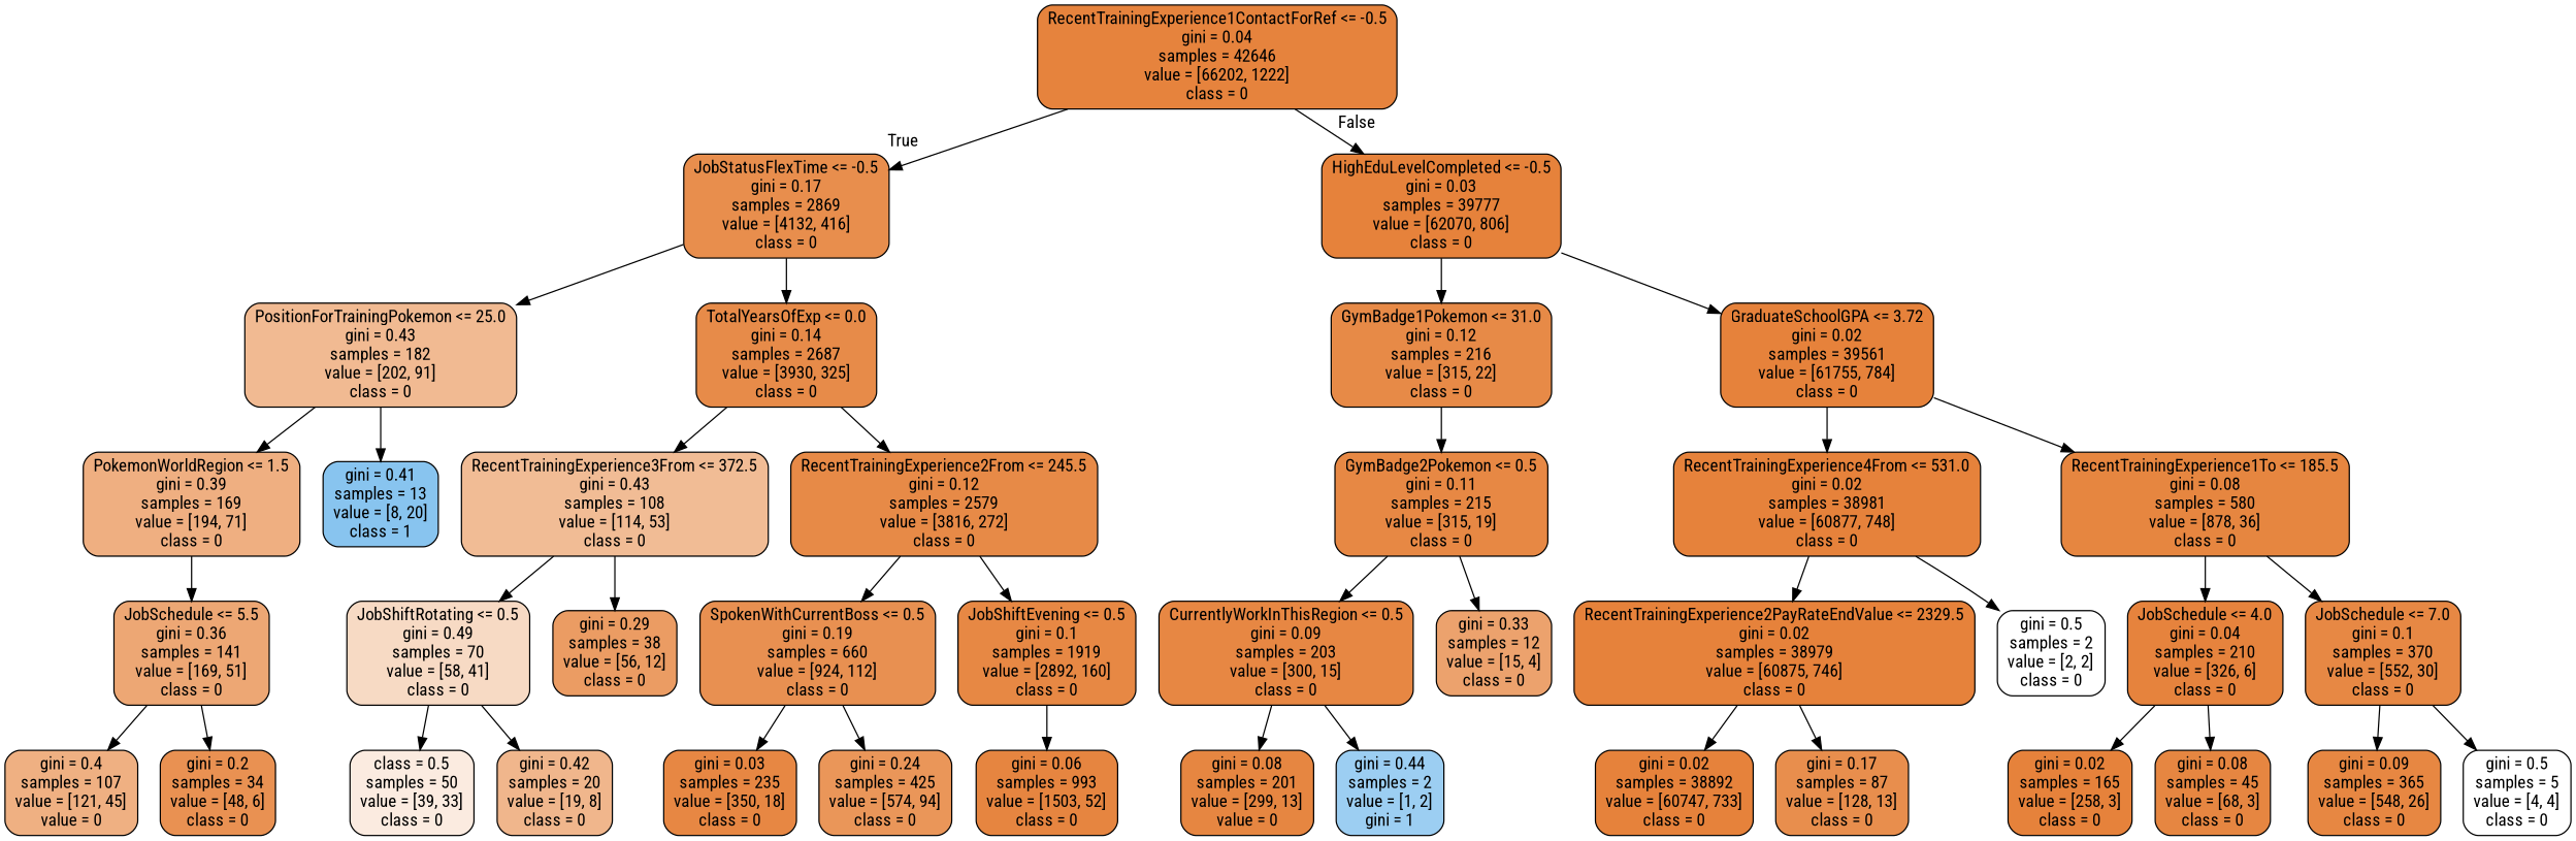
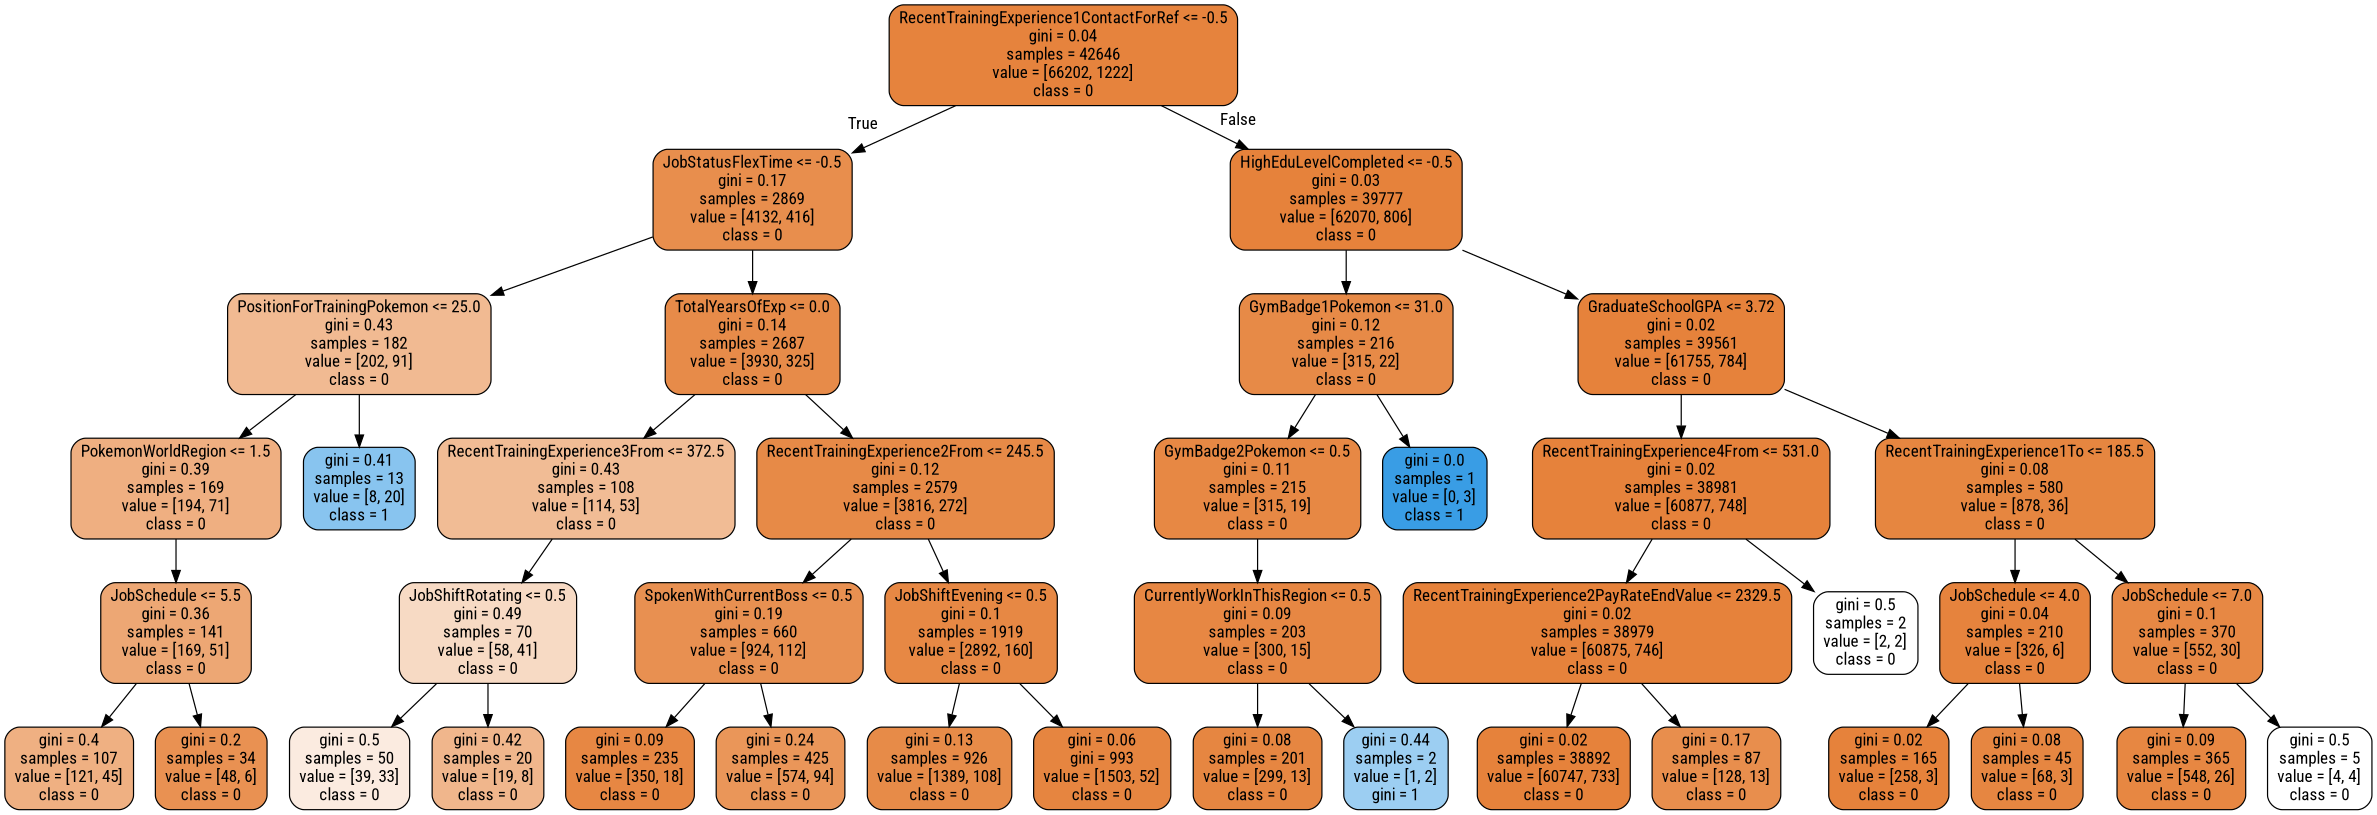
  digraph {
    fontname="Roboto Condensed"
    node [color=black fillcolor="#e58139fc" fontname="Roboto Condensed" shape=box style="filled, rounded"]
    edge [fontname="Roboto Condensed"]
    n1 [fillcolor="#e58139fa" label="RecentTrainingExperience1ContactForRef <= -0.5\ngini = 0.04\nsamples = 42646\nvalue = [66202, 1222]\nclass = 0"]
    n2 [fillcolor="#e58139e5" label="JobStatusFlexTime <= -0.5\ngini = 0.17\nsamples = 2869\nvalue = [4132, 416]\nclass = 0"]
    n3 [label="HighEduLevelCompleted <= -0.5\ngini = 0.03\nsamples = 39777\nvalue = [62070, 806]\nclass = 0"]
    n4 [fillcolor="#e581398c" label="PositionForTrainingPokemon <= 25.0\ngini = 0.43\nsamples = 182\nvalue = [202, 91]\nclass = 0"]
    n5 [fillcolor="#e58139ea" label="TotalYearsOfExp <= 0.0\ngini = 0.14\nsamples = 2687\nvalue = [3930, 325]\nclass = 0"]
    n6 [fillcolor="#e58139ed" label="GymBadge1Pokemon <= 31.0\ngini = 0.12\nsamples = 216\nvalue = [315, 22]\nclass = 0"]
    n7 [label="GraduateSchoolGPA <= 3.72\ngini = 0.02\nsamples = 39561\nvalue = [61755, 784]\nclass = 0"]
    n8 [fillcolor="#e58139a2" label="PokemonWorldRegion <= 1.5\ngini = 0.39\nsamples = 169\nvalue = [194, 71]\nclass = 0"]
    n9 [fillcolor="#399de599" label="gini = 0.41\nsamples = 13\nvalue = [8, 20]\nclass = 1"]
    n10 [fillcolor="#e5813988" label="RecentTrainingExperience3From <= 372.5\ngini = 0.43\nsamples = 108\nvalue = [114, 53]\nclass = 0"]
    n11 [fillcolor="#e58139ed" label="RecentTrainingExperience2From <= 245.5\ngini = 0.12\nsamples = 2579\nvalue = [3816, 272]\nclass = 0"]
    n12 [fillcolor="#e58139b2" label="JobSchedule <= 5.5\ngini = 0.36\nsamples = 141\nvalue = [169, 51]\nclass = 0"]
-   n13 [fillcolor="#e58139a0" label="gini = 0.4\nsamples = 107\nvalue = [121, 45]\nvalue = 0"]
+   n13 [fillcolor="#e58139a0" label="gini = 0.4\nsamples = 107\nvalue = [121, 45]\nclass = 0"]
    n14 [fillcolor="#e58139df" label="gini = 0.2\nsamples = 34\nvalue = [48, 6]\nclass = 0"]
    n15 [fillcolor="#e581394b" label="JobShiftRotating <= 0.5\ngini = 0.49\nsamples = 70\nvalue = [58, 41]\nclass = 0"]
-   n16 [fillcolor="#e58139c8" label="gini = 0.29\nsamples = 38\nvalue = [56, 12]\nclass = 0"]
    n17 [fillcolor="#e58139e0" label="SpokenWithCurrentBoss <= 0.5\ngini = 0.19\nsamples = 660\nvalue = [924, 112]\nclass = 0"]
    n18 [fillcolor="#e58139f1" label="JobShiftEvening <= 0.5\ngini = 0.1\nsamples = 1919\nvalue = [2892, 160]\nclass = 0"]
-   n19 [fillcolor="#e5813927" label="class = 0.5\nsamples = 50\nvalue = [39, 33]\nclass = 0"]
+   n19 [fillcolor="#e5813927" label="gini = 0.5\nsamples = 50\nvalue = [39, 33]\nclass = 0"]
    n20 [fillcolor="#e5813994" label="gini = 0.42\nsamples = 20\nvalue = [19, 8]\nclass = 0"]
-   n21 [fillcolor="#e58139f2" label="gini = 0.03\nsamples = 235\nvalue = [350, 18]\nclass = 0"]
+   n21 [fillcolor="#e58139f2" label="gini = 0.09\nsamples = 235\nvalue = [350, 18]\nclass = 0"]
    n22 [fillcolor="#e58139d5" label="gini = 0.24\nsamples = 425\nvalue = [574, 94]\nclass = 0"]
-   n24 [fillcolor="#e58139f6" label="gini = 0.06\nsamples = 993\nvalue = [1503, 52]\nclass = 0"]
+   n23 [fillcolor="#e58139eb" label="gini = 0.13\nsamples = 926\nvalue = [1389, 108]\nclass = 0"]
+   n24 [fillcolor="#e58139f6" label="gini = 0.06\ngini = 993\nvalue = [1503, 52]\nclass = 0"]
    n25 [fillcolor="#e58139f0" label="GymBadge2Pokemon <= 0.5\ngini = 0.11\nsamples = 215\nvalue = [315, 19]\nclass = 0"]
+   n26 [fillcolor="#399de5ff" label="gini = 0.0\nsamples = 1\nvalue = [0, 3]\nclass = 1"]
    n27 [label="RecentTrainingExperience4From <= 531.0\ngini = 0.02\nsamples = 38981\nvalue = [60877, 748]\nclass = 0"]
    n28 [fillcolor="#e58139f5" label="RecentTrainingExperience1To <= 185.5\ngini = 0.08\nsamples = 580\nvalue = [878, 36]\nclass = 0"]
    n29 [fillcolor="#e58139f2" label="CurrentlyWorkInThisRegion <= 0.5\ngini = 0.09\nsamples = 203\nvalue = [300, 15]\nclass = 0"]
-   n30 [fillcolor="#e58139bb" label="gini = 0.33\nsamples = 12\nvalue = [15, 4]\nclass = 0"]
-   n31 [fillcolor="#e58139f4" label="gini = 0.08\nsamples = 201\nvalue = [299, 13]\nvalue = 0"]
+   n31 [fillcolor="#e58139f4" label="gini = 0.08\nsamples = 201\nvalue = [299, 13]\nclass = 0"]
    n32 [fillcolor="#399de57f" label="gini = 0.44\nsamples = 2\nvalue = [1, 2]\ngini = 1"]
    n33 [label="RecentTrainingExperience2PayRateEndValue <= 2329.5\ngini = 0.02\nsamples = 38979\nvalue = [60875, 746]\nclass = 0"]
    n34 [fillcolor="#e5813900" label="gini = 0.5\nsamples = 2\nvalue = [2, 2]\nclass = 0"]
    n35 [fillcolor="#e58139fa" label="JobSchedule <= 4.0\ngini = 0.04\nsamples = 210\nvalue = [326, 6]\nclass = 0"]
    n36 [fillcolor="#e58139f1" label="JobSchedule <= 7.0\ngini = 0.1\nsamples = 370\nvalue = [552, 30]\nclass = 0"]
    n37 [label="gini = 0.02\nsamples = 38892\nvalue = [60747, 733]\nclass = 0"]
    n38 [fillcolor="#e58139e5" label="gini = 0.17\nsamples = 87\nvalue = [128, 13]\nclass = 0"]
    n39 [label="gini = 0.02\nsamples = 165\nvalue = [258, 3]\nclass = 0"]
    n40 [fillcolor="#e58139f4" label="gini = 0.08\nsamples = 45\nvalue = [68, 3]\nclass = 0"]
    n41 [fillcolor="#e58139f3" label="gini = 0.09\nsamples = 365\nvalue = [548, 26]\nclass = 0"]
    n42 [fillcolor="#e5813900" label="gini = 0.5\nsamples = 5\nvalue = [4, 4]\nclass = 0"]
    n1 -> n2 [headlabel=True labelangle=45 labeldistance=2.5]
    n1 -> n3 [headlabel=False labelangle=-45 labeldistance=2.5]
    n2 -> n4
    n2 -> n5
    n3 -> n6
    n3 -> n7
    n4 -> n8
    n4 -> n9
    n5 -> n10
    n5 -> n11
    n6 -> n25
+   n6 -> n26
    n7 -> n27
    n7 -> n28
    n8 -> n12
    n10 -> n15
-   n10 -> n16
    n11 -> n17
    n11 -> n18
    n12 -> n13
    n12 -> n14
    n15 -> n19
    n15 -> n20
    n17 -> n21
    n17 -> n22
+   n18 -> n23
    n18 -> n24
    n25 -> n29
-   n25 -> n30
    n27 -> n33
    n27 -> n34
    n28 -> n35
    n28 -> n36
    n29 -> n31
    n29 -> n32
    n33 -> n37
    n33 -> n38
    n35 -> n39
    n35 -> n40
    n36 -> n41
    n36 -> n42
  }
